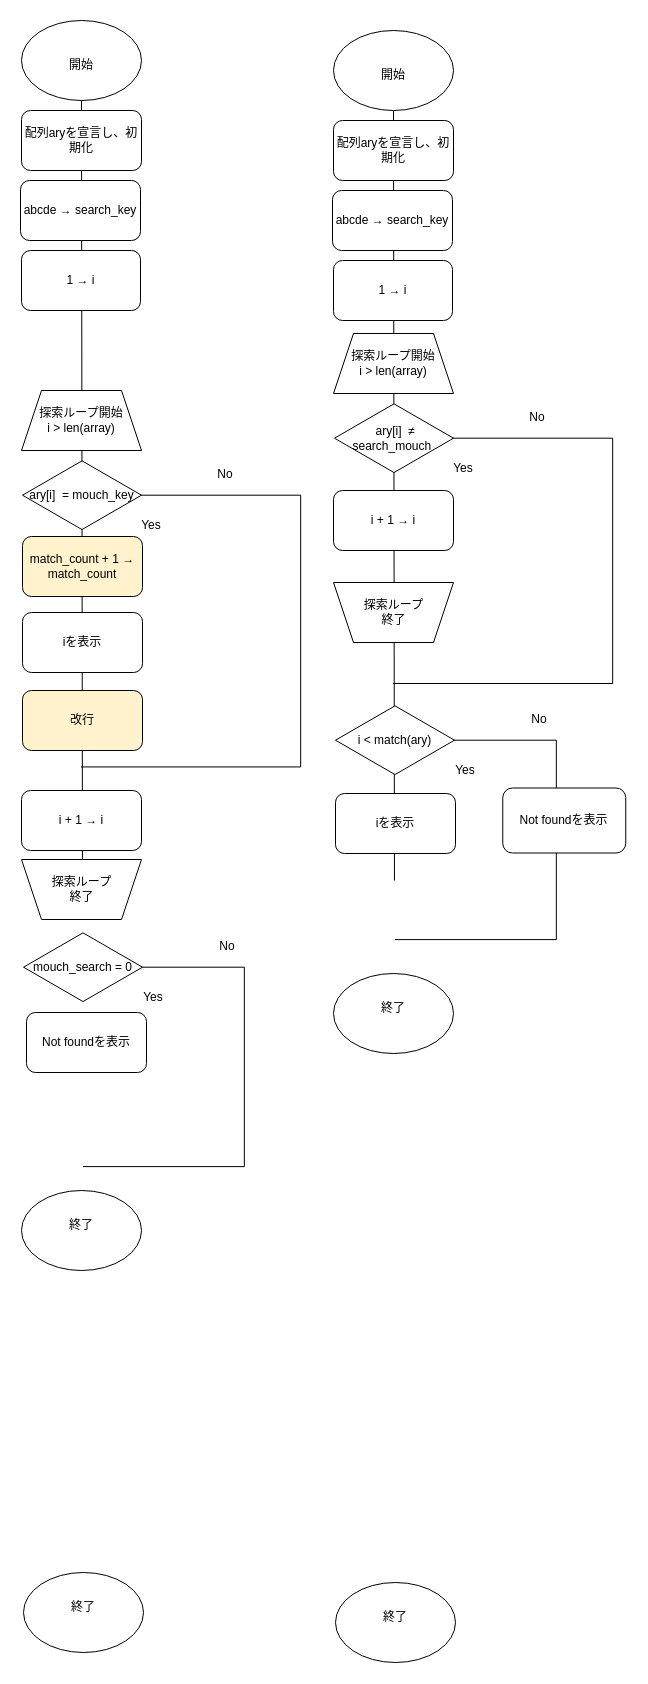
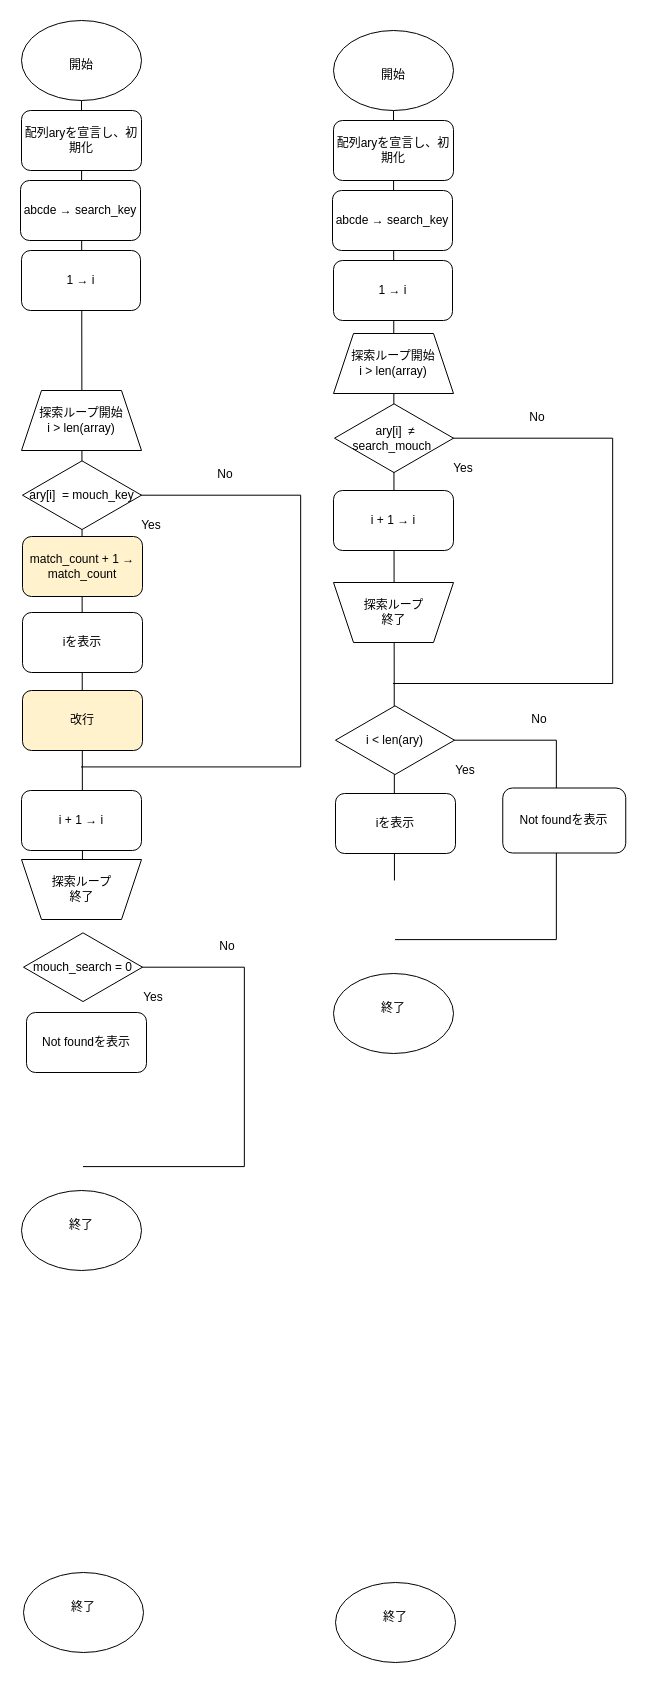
  <mxCell id="0" />
  <mxCell id="1" parent="0" />
  <mxCell id="2" value="" style="shape=partialRectangle;whiteSpace=wrap;html=1;bottom=1;right=1;left=1;top=0;fillColor=none;routingCenterX=-0.5;rotation=-90;" vertex="1" parent="1"><mxGeometry x="63.72" y="985.97" width="199.41" height="160.84" as="geometry" /></mxCell>
  <mxCell id="3" value="" style="ellipse;whiteSpace=wrap;html=1;" vertex="1" parent="1"><mxGeometry x="23" y="1572" width="120" height="80" as="geometry" /></mxCell>
  <mxCell id="4" value="終了" style="text;html=1;align=center;verticalAlign=middle;whiteSpace=wrap;rounded=0;" vertex="1" parent="1"><mxGeometry x="53" y="1592" width="60" height="30" as="geometry" /></mxCell>
  <mxCell id="5" value="Yes" style="text;html=1;align=center;verticalAlign=middle;whiteSpace=wrap;rounded=0;" vertex="1" parent="1"><mxGeometry x="123" y="982" width="60" height="30" as="geometry" /></mxCell>
  <mxCell id="6" value="No" style="text;html=1;align=center;verticalAlign=middle;whiteSpace=wrap;rounded=0;" vertex="1" parent="1"><mxGeometry x="197" y="931" width="60" height="30" as="geometry" /></mxCell>
  <mxCell id="7" value="" style="shape=partialRectangle;whiteSpace=wrap;html=1;bottom=1;right=1;left=1;top=0;fillColor=none;routingCenterX=-0.5;rotation=-90;" parent="1" vertex="1"><mxGeometry x="54.72" y="520.97" width="271.74" height="219.17" as="geometry" /></mxCell>
  <mxCell id="8" value="" style="endArrow=none;html=1;entryX=0.5;entryY=1;entryDx=0;entryDy=0;" parent="1" edge="1"><mxGeometry width="50" height="50" relative="1" as="geometry"><mxPoint x="81.962" y="870" as="sourcePoint" /><mxPoint x="81" y="100" as="targetPoint" /></mxGeometry></mxCell>
  <mxCell id="9" value="探索ループ開始&lt;div&gt;i &amp;gt; len(array)&lt;/div&gt;" style="shape=trapezoid;perimeter=trapezoidPerimeter;whiteSpace=wrap;html=1;fixedSize=1;" parent="1" vertex="1"><mxGeometry x="21" y="390" width="120" height="60" as="geometry" /></mxCell>
  <mxCell id="10" value="" style="ellipse;whiteSpace=wrap;html=1;" parent="1" vertex="1"><mxGeometry x="21" y="20" width="120" height="80" as="geometry" /></mxCell>
  <mxCell id="11" value="開始" style="text;html=1;align=center;verticalAlign=middle;whiteSpace=wrap;rounded=0;" parent="1" vertex="1"><mxGeometry x="51" y="50" width="60" height="30" as="geometry" /></mxCell>
  <mxCell id="12" value="i + 1 → i" style="rounded=1;whiteSpace=wrap;html=1;" parent="1" vertex="1"><mxGeometry x="21" y="790" width="120" height="60" as="geometry" /></mxCell>
  <mxCell id="13" value="" style="group" parent="1" vertex="1" connectable="0"><mxGeometry x="21" y="859" width="130" height="65.5" as="geometry" /></mxCell>
  <mxCell id="14" value="" style="shape=trapezoid;perimeter=trapezoidPerimeter;whiteSpace=wrap;html=1;fixedSize=1;rotation=-180;" parent="13" vertex="1"><mxGeometry width="120" height="60" as="geometry" /></mxCell>
  <mxCell id="15" value="&lt;span style=&quot;color: rgb(0, 0, 0);&quot;&gt;探索&lt;/span&gt;ループ&lt;div&gt;終了&lt;/div&gt;" style="text;html=1;align=center;verticalAlign=middle;whiteSpace=wrap;rounded=0;" parent="13" vertex="1"><mxGeometry x="9.5" y="4.5" width="101" height="50.5" as="geometry" /></mxCell>
  <mxCell id="16" value="配列aryを宣言し、初期化" style="rounded=1;whiteSpace=wrap;html=1;" parent="1" vertex="1"><mxGeometry x="21" y="110" width="120" height="60" as="geometry" /></mxCell>
  <mxCell id="17" value="iを表示" style="rounded=1;whiteSpace=wrap;html=1;" parent="1" vertex="1"><mxGeometry x="22" y="612" width="120" height="60" as="geometry" /></mxCell>
  <mxCell id="18" value="&lt;span style=&quot;color: rgb(0, 0, 0);&quot;&gt;abcde → search_key&lt;/span&gt;" style="rounded=1;whiteSpace=wrap;html=1;" parent="1" vertex="1"><mxGeometry x="20" y="180" width="120" height="60" as="geometry" /></mxCell>
  <mxCell id="19" value="" style="ellipse;whiteSpace=wrap;html=1;" parent="1" vertex="1"><mxGeometry x="21" y="1190" width="120" height="80" as="geometry" /></mxCell>
  <mxCell id="20" value="終了" style="text;html=1;align=center;verticalAlign=middle;whiteSpace=wrap;rounded=0;" parent="1" vertex="1"><mxGeometry x="51" y="1210" width="60" height="30" as="geometry" /></mxCell>
  <mxCell id="21" value="&lt;span style=&quot;color: rgb(0, 0, 0);&quot;&gt;1 → i&lt;/span&gt;" style="rounded=1;whiteSpace=wrap;html=1;" parent="1" vertex="1"><mxGeometry x="21" y="250" width="119" height="60" as="geometry" /></mxCell>
  <mxCell id="22" value="&amp;nbsp;ary[i]&amp;nbsp; = mouch_key&amp;nbsp;" style="html=1;whiteSpace=wrap;aspect=fixed;shape=isoRectangle;" parent="1" vertex="1"><mxGeometry x="22" y="459" width="119" height="71.4" as="geometry" /></mxCell>
  <mxCell id="23" value="Yes" style="text;html=1;align=center;verticalAlign=middle;whiteSpace=wrap;rounded=0;" parent="1" vertex="1"><mxGeometry x="121" y="510" width="60" height="30" as="geometry" /></mxCell>
  <mxCell id="24" value="No" style="text;html=1;align=center;verticalAlign=middle;whiteSpace=wrap;rounded=0;" parent="1" vertex="1"><mxGeometry x="195" y="459" width="60" height="30" as="geometry" /></mxCell>
  <mxCell id="25" value="改行" style="rounded=1;whiteSpace=wrap;html=1;fillColor=#fff2cc;" vertex="1" parent="1"><mxGeometry x="22" y="690" width="120" height="60" as="geometry" /></mxCell>
  <mxCell id="26" value="mouch_search = 0" style="html=1;whiteSpace=wrap;aspect=fixed;shape=isoRectangle;" vertex="1" parent="1"><mxGeometry x="23" y="931" width="119" height="71.4" as="geometry" /></mxCell>
  <mxCell id="27" value="&lt;span style=&quot;color: rgb(0, 0, 0);&quot;&gt;match_count + 1&lt;/span&gt;&lt;span style=&quot;color: rgb(0, 0, 0);&quot;&gt;&amp;nbsp;→ match_count&lt;/span&gt;" style="rounded=1;whiteSpace=wrap;html=1;fillColor=#fff2cc;" vertex="1" parent="1"><mxGeometry x="22" y="536" width="120" height="60" as="geometry" /></mxCell>
  <mxCell id="28" value="Not foundを表示" style="rounded=1;whiteSpace=wrap;html=1;" vertex="1" parent="1"><mxGeometry x="26" y="1012" width="120" height="60" as="geometry" /></mxCell>
  <mxCell id="29" value="" style="shape=partialRectangle;whiteSpace=wrap;html=1;bottom=1;right=1;left=1;top=0;fillColor=none;routingCenterX=-0.5;rotation=-90;" vertex="1" parent="1"><mxGeometry x="375.72" y="758.97" width="199.41" height="160.84" as="geometry" /></mxCell>
  <mxCell id="30" value="" style="ellipse;whiteSpace=wrap;html=1;" vertex="1" parent="1"><mxGeometry x="335" y="1582" width="120" height="80" as="geometry" /></mxCell>
  <mxCell id="31" value="終了" style="text;html=1;align=center;verticalAlign=middle;whiteSpace=wrap;rounded=0;" vertex="1" parent="1"><mxGeometry x="365" y="1602" width="60" height="30" as="geometry" /></mxCell>
  <mxCell id="32" value="Yes" style="text;html=1;align=center;verticalAlign=middle;whiteSpace=wrap;rounded=0;" vertex="1" parent="1"><mxGeometry x="435" y="755" width="60" height="30" as="geometry" /></mxCell>
  <mxCell id="33" value="No" style="text;html=1;align=center;verticalAlign=middle;whiteSpace=wrap;rounded=0;" vertex="1" parent="1"><mxGeometry x="509" y="704" width="60" height="30" as="geometry" /></mxCell>
  <mxCell id="34" value="" style="shape=partialRectangle;whiteSpace=wrap;html=1;bottom=1;right=1;left=1;top=0;fillColor=none;routingCenterX=-0.5;rotation=-90;" vertex="1" parent="1"><mxGeometry x="379.93" y="450.76" width="245.32" height="219.17" as="geometry" /></mxCell>
  <mxCell id="35" value="" style="endArrow=none;html=1;entryX=0.5;entryY=1;entryDx=0;entryDy=0;" edge="1" parent="1"><mxGeometry width="50" height="50" relative="1" as="geometry"><mxPoint x="393.962" y="880" as="sourcePoint" /><mxPoint x="393" y="110" as="targetPoint" /></mxGeometry></mxCell>
  <mxCell id="36" value="探索ループ開始&lt;div&gt;i &amp;gt; len(array)&lt;/div&gt;" style="shape=trapezoid;perimeter=trapezoidPerimeter;whiteSpace=wrap;html=1;fixedSize=1;" vertex="1" parent="1"><mxGeometry x="333" y="333" width="120" height="60" as="geometry" /></mxCell>
  <mxCell id="37" value="" style="ellipse;whiteSpace=wrap;html=1;" vertex="1" parent="1"><mxGeometry x="333" y="30" width="120" height="80" as="geometry" /></mxCell>
  <mxCell id="38" value="開始" style="text;html=1;align=center;verticalAlign=middle;whiteSpace=wrap;rounded=0;" vertex="1" parent="1"><mxGeometry x="363" y="60" width="60" height="30" as="geometry" /></mxCell>
  <mxCell id="39" value="i + 1 → i" style="rounded=1;whiteSpace=wrap;html=1;" vertex="1" parent="1"><mxGeometry x="333" y="490" width="120" height="60" as="geometry" /></mxCell>
  <mxCell id="40" value="" style="group" vertex="1" connectable="0" parent="1"><mxGeometry x="333" y="582" width="130" height="65.5" as="geometry" /></mxCell>
  <mxCell id="41" value="" style="shape=trapezoid;perimeter=trapezoidPerimeter;whiteSpace=wrap;html=1;fixedSize=1;rotation=-180;" vertex="1" parent="40"><mxGeometry width="120" height="60" as="geometry" /></mxCell>
  <mxCell id="42" value="&lt;span style=&quot;color: rgb(0, 0, 0);&quot;&gt;探索&lt;/span&gt;ループ&lt;div&gt;終了&lt;/div&gt;" style="text;html=1;align=center;verticalAlign=middle;whiteSpace=wrap;rounded=0;" vertex="1" parent="40"><mxGeometry x="9.5" y="4.5" width="101" height="50.5" as="geometry" /></mxCell>
  <mxCell id="43" value="配列aryを宣言し、初期化" style="rounded=1;whiteSpace=wrap;html=1;" vertex="1" parent="1"><mxGeometry x="333" y="120" width="120" height="60" as="geometry" /></mxCell>
  <mxCell id="44" value="iを表示" style="rounded=1;whiteSpace=wrap;html=1;" vertex="1" parent="1"><mxGeometry x="335" y="793" width="120" height="60" as="geometry" /></mxCell>
  <mxCell id="45" value="&lt;span style=&quot;color: rgb(0, 0, 0);&quot;&gt;abcde → search_key&lt;/span&gt;" style="rounded=1;whiteSpace=wrap;html=1;" vertex="1" parent="1"><mxGeometry x="332" y="190" width="120" height="60" as="geometry" /></mxCell>
  <mxCell id="46" value="" style="ellipse;whiteSpace=wrap;html=1;" vertex="1" parent="1"><mxGeometry x="333" y="973" width="120" height="80" as="geometry" /></mxCell>
  <mxCell id="47" value="終了" style="text;html=1;align=center;verticalAlign=middle;whiteSpace=wrap;rounded=0;" vertex="1" parent="1"><mxGeometry x="363" y="993" width="60" height="30" as="geometry" /></mxCell>
  <mxCell id="48" value="&lt;span style=&quot;color: rgb(0, 0, 0);&quot;&gt;1 → i&lt;/span&gt;" style="rounded=1;whiteSpace=wrap;html=1;" vertex="1" parent="1"><mxGeometry x="333" y="260" width="119" height="60" as="geometry" /></mxCell>
  <mxCell id="49" value="&amp;nbsp;ary[i]&amp;nbsp; ≠ search_mouch&amp;nbsp;" style="html=1;whiteSpace=wrap;aspect=fixed;shape=isoRectangle;" vertex="1" parent="1"><mxGeometry x="334" y="402" width="119" height="71.4" as="geometry" /></mxCell>
  <mxCell id="50" value="Yes" style="text;html=1;align=center;verticalAlign=middle;whiteSpace=wrap;rounded=0;" vertex="1" parent="1"><mxGeometry x="433" y="453" width="60" height="30" as="geometry" /></mxCell>
  <mxCell id="51" value="No" style="text;html=1;align=center;verticalAlign=middle;whiteSpace=wrap;rounded=0;" vertex="1" parent="1"><mxGeometry x="507" y="402" width="60" height="30" as="geometry" /></mxCell>
- <mxCell id="52" value="i &amp;lt; match(ary)" style="html=1;whiteSpace=wrap;aspect=fixed;shape=isoRectangle;" vertex="1" parent="1"><mxGeometry x="335" y="704" width="119" height="71.4" as="geometry" /></mxCell>
+ <mxCell id="52" value="i &amp;lt; len(ary)" style="html=1;whiteSpace=wrap;aspect=fixed;shape=isoRectangle;" vertex="1" parent="1"><mxGeometry x="335" y="704" width="119" height="71.4" as="geometry" /></mxCell>
  <mxCell id="53" value="Not foundを表示" style="rounded=1;whiteSpace=wrap;html=1;" vertex="1" parent="1"><mxGeometry x="502.25" y="787.5" width="123" height="65" as="geometry" /></mxCell>
